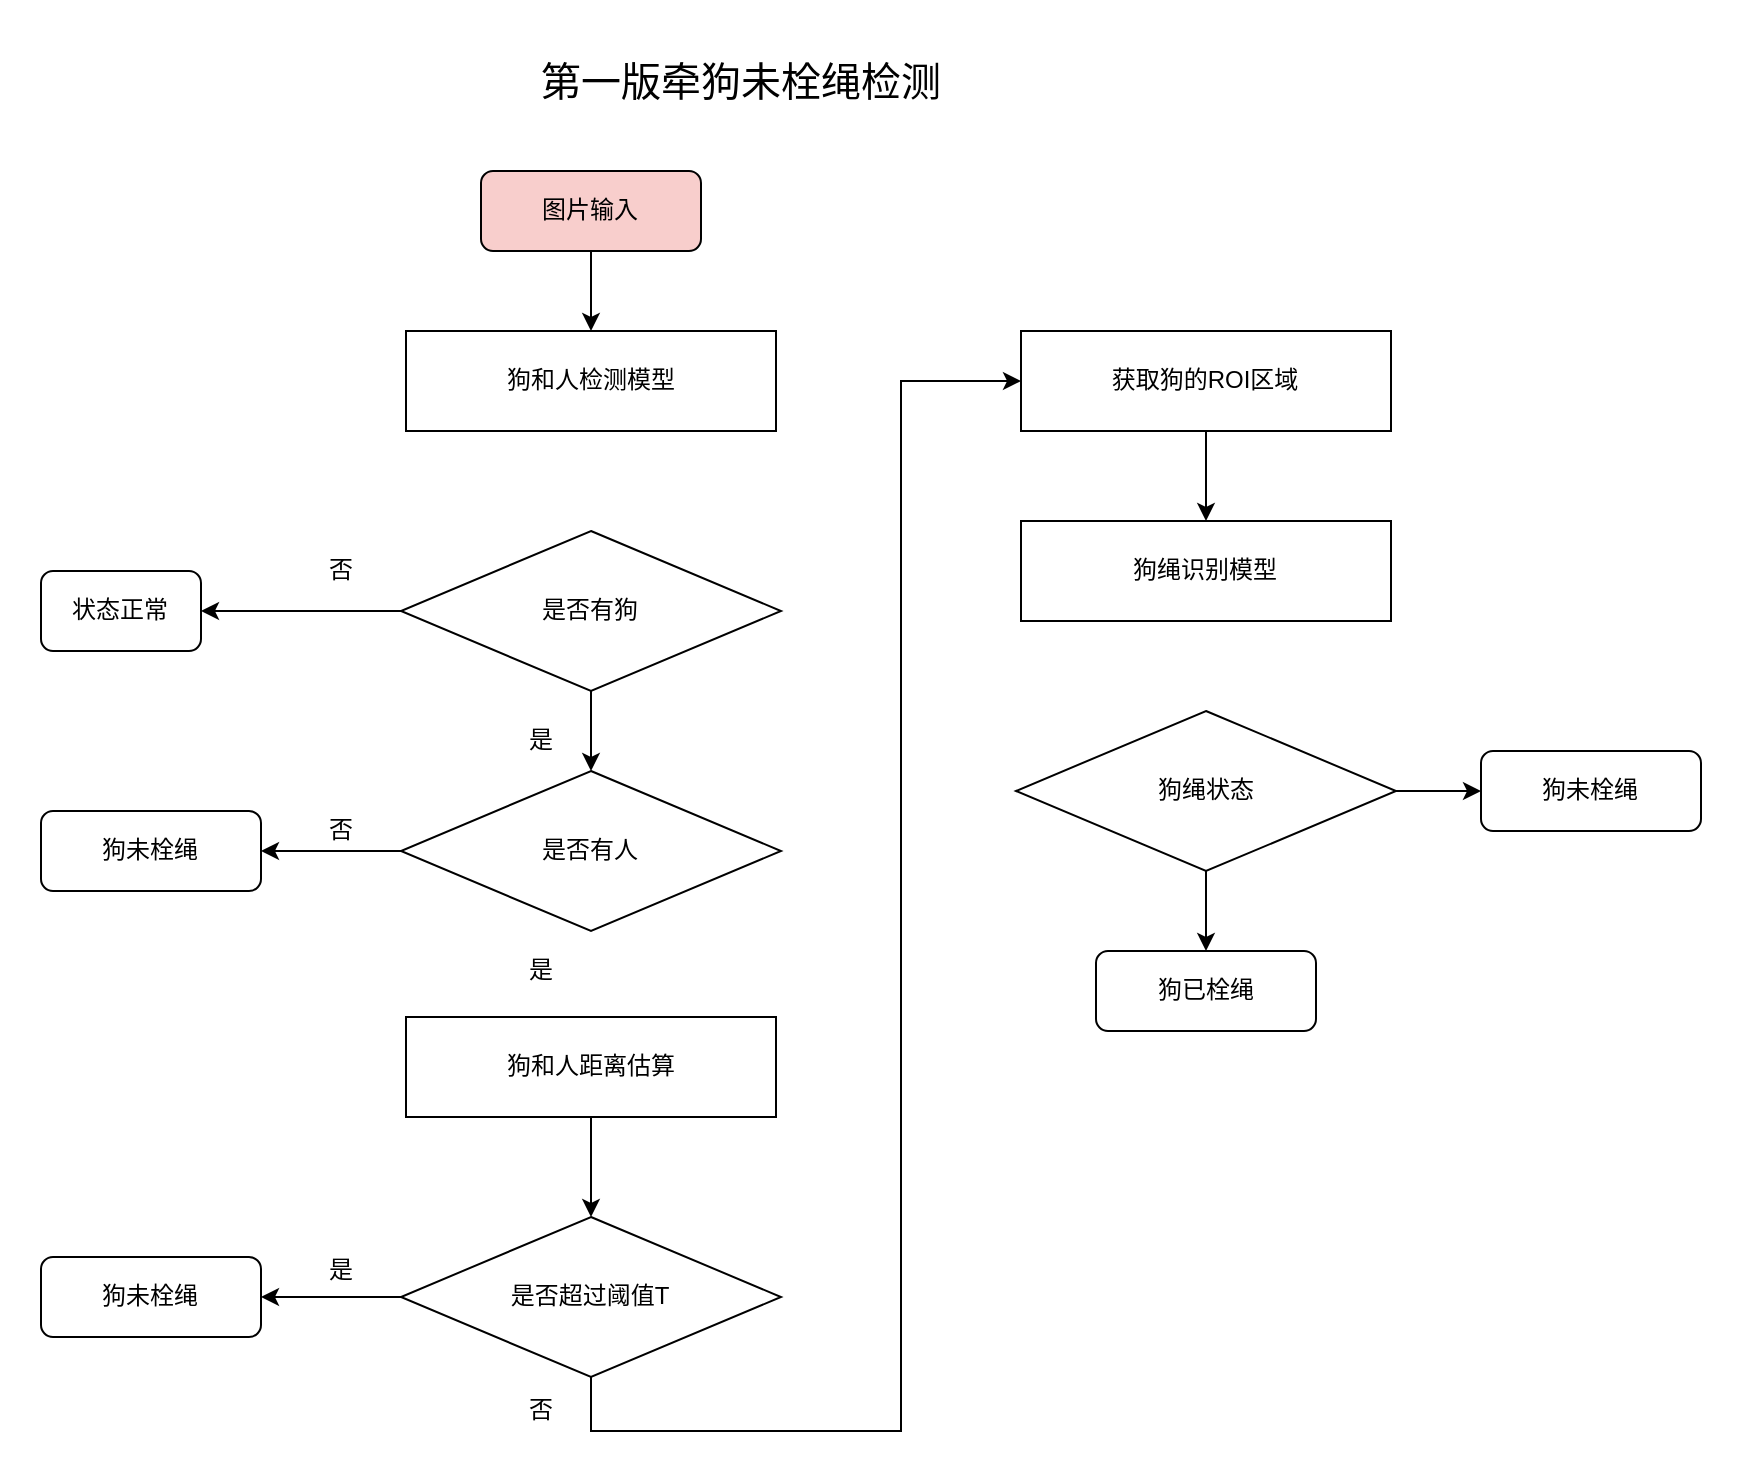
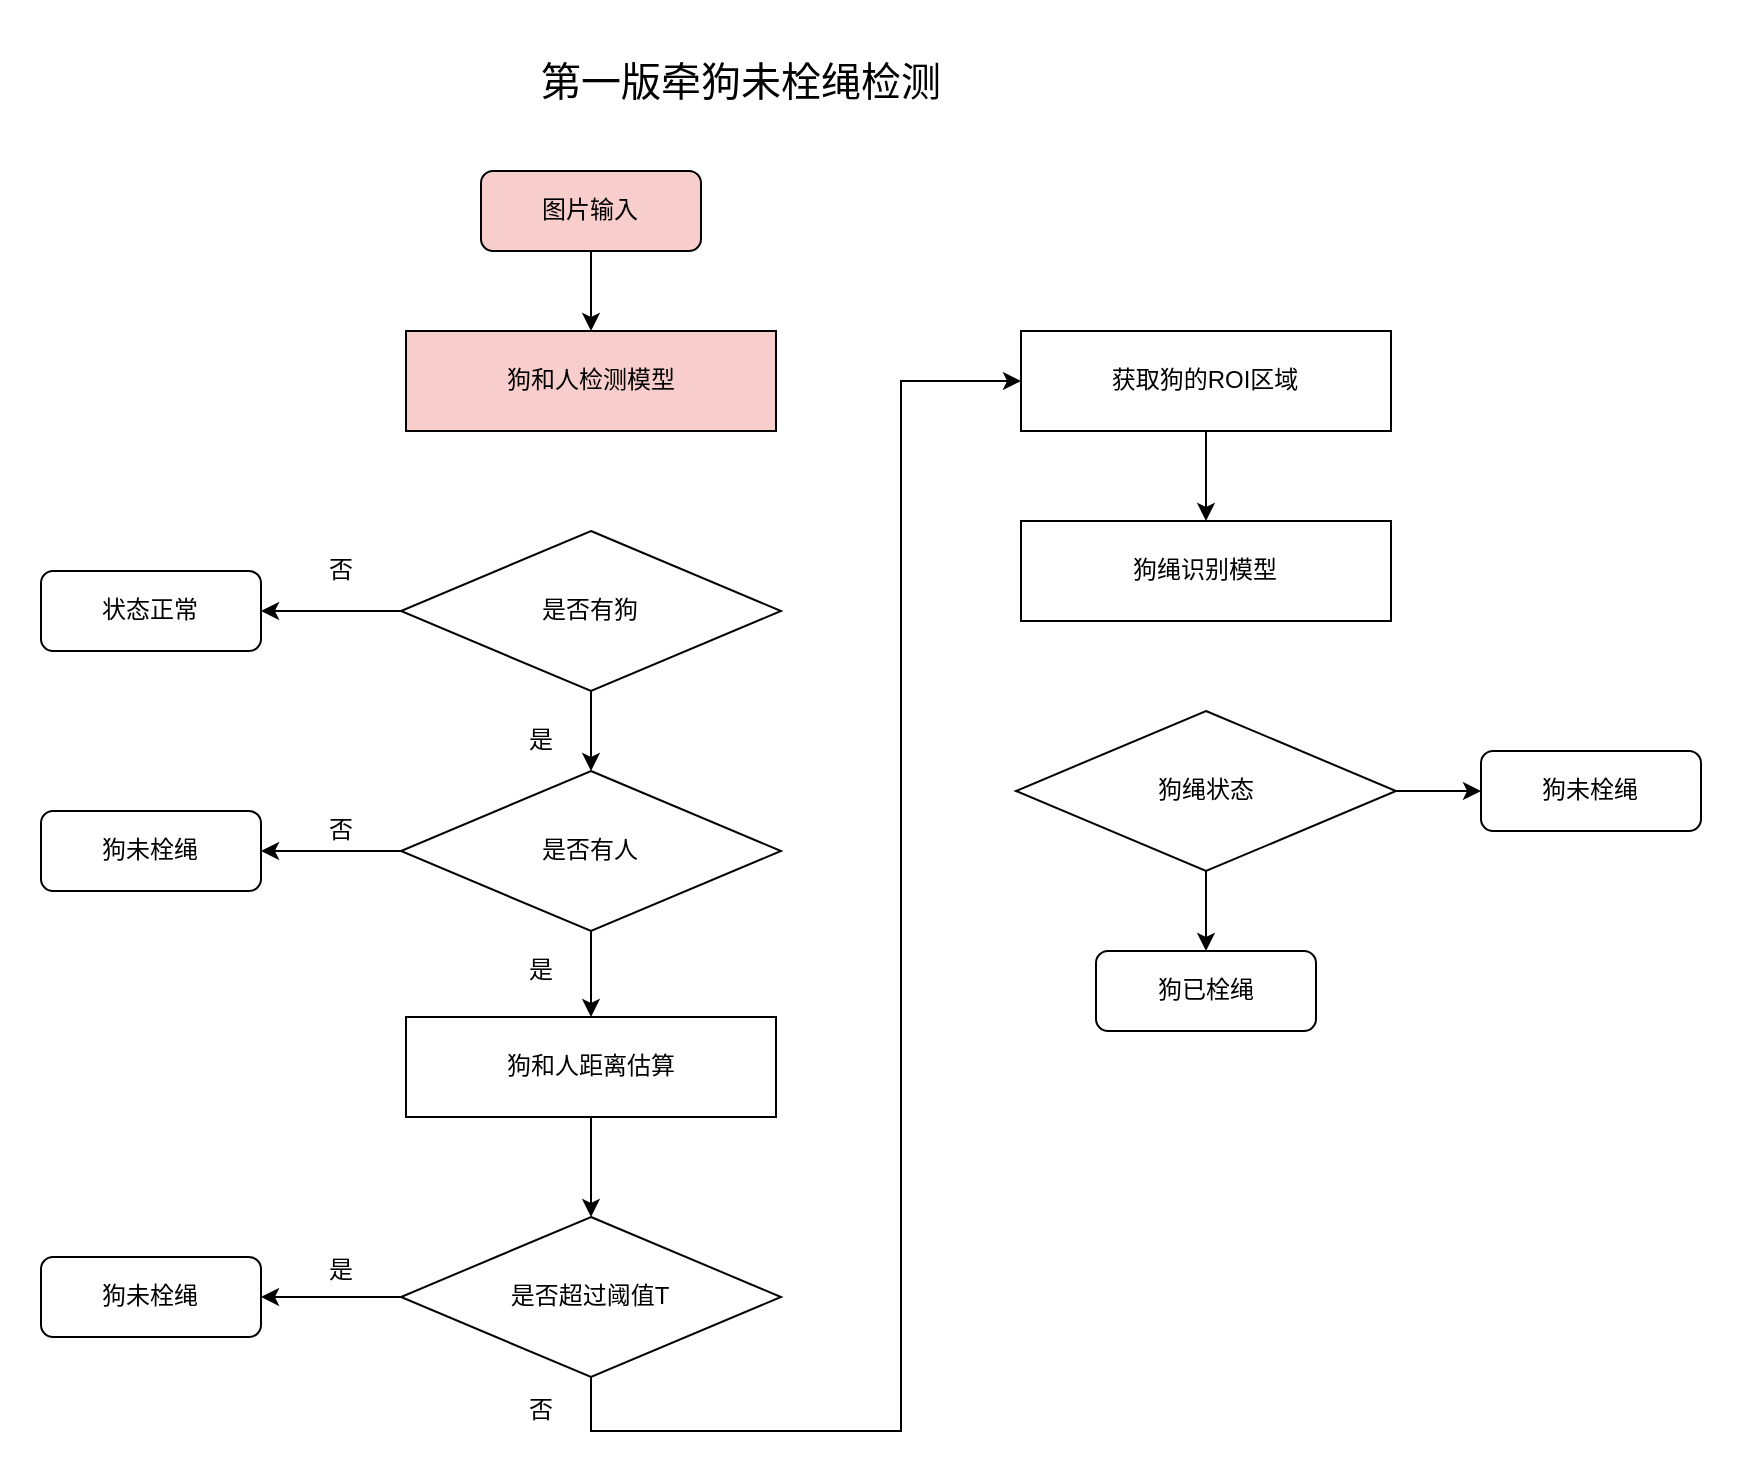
  <mxCell id="0" />
  <mxCell id="1" parent="0" />
  <mxCell id="2" value="" style="edgeStyle=orthogonalEdgeStyle;rounded=0;orthogonalLoop=1;jettySize=auto;html=1;" edge="1" parent="1" source="3" target="4"><mxGeometry relative="1" as="geometry" /></mxCell>
  <mxCell id="3" value="图片输入" style="rounded=1;whiteSpace=wrap;html=1;fillColor=#f8cecc;" vertex="1" parent="1"><mxGeometry x="240" y="85" width="110" height="40" as="geometry" /></mxCell>
- <mxCell id="4" value="狗和人检测模型" style="rounded=0;whiteSpace=wrap;html=1;" vertex="1" parent="1"><mxGeometry x="202.5" y="165" width="185" height="50" as="geometry" /></mxCell>
+ <mxCell id="4" value="狗和人检测模型" style="rounded=0;whiteSpace=wrap;html=1;fillColor=#f8cecc;" vertex="1" parent="1"><mxGeometry x="202.5" y="165" width="185" height="50" as="geometry" /></mxCell>
  <mxCell id="5" value="" style="edgeStyle=orthogonalEdgeStyle;rounded=0;orthogonalLoop=1;jettySize=auto;html=1;" edge="1" parent="1" source="7" target="8"><mxGeometry relative="1" as="geometry" /></mxCell>
  <mxCell id="6" value="" style="edgeStyle=orthogonalEdgeStyle;rounded=0;orthogonalLoop=1;jettySize=auto;html=1;" edge="1" parent="1" source="7" target="12"><mxGeometry relative="1" as="geometry" /></mxCell>
  <mxCell id="7" value="是否有狗" style="rhombus;whiteSpace=wrap;html=1;" vertex="1" parent="1"><mxGeometry x="200" y="265" width="190" height="80" as="geometry" /></mxCell>
- <mxCell id="8" value="状态正常" style="rounded=1;whiteSpace=wrap;html=1;" vertex="1" parent="1"><mxGeometry x="20" y="285" width="80" height="40" as="geometry" /></mxCell>
+ <mxCell id="8" value="状态正常" style="rounded=1;whiteSpace=wrap;html=1;" vertex="1" parent="1"><mxGeometry x="20" y="285" width="110" height="40" as="geometry" /></mxCell>
  <mxCell id="9" value="否" style="text;html=1;align=center;verticalAlign=middle;resizable=0;points=[];autosize=1;strokeColor=none;fillColor=none;" vertex="1" parent="1"><mxGeometry x="150" y="270" width="40" height="30" as="geometry" /></mxCell>
  <mxCell id="10" value="" style="edgeStyle=orthogonalEdgeStyle;rounded=0;orthogonalLoop=1;jettySize=auto;html=1;" edge="1" parent="1" source="12" target="13"><mxGeometry relative="1" as="geometry" /></mxCell>
+ <mxCell id="11" value="" style="edgeStyle=orthogonalEdgeStyle;rounded=0;orthogonalLoop=1;jettySize=auto;html=1;" edge="1" parent="1" source="12" target="17"><mxGeometry relative="1" as="geometry" /></mxCell>
  <mxCell id="12" value="是否有人" style="rhombus;whiteSpace=wrap;html=1;" vertex="1" parent="1"><mxGeometry x="200" y="385" width="190" height="80" as="geometry" /></mxCell>
  <mxCell id="13" value="狗未栓绳" style="rounded=1;whiteSpace=wrap;html=1;" vertex="1" parent="1"><mxGeometry x="20" y="405" width="110" height="40" as="geometry" /></mxCell>
  <mxCell id="14" value="否" style="text;html=1;align=center;verticalAlign=middle;resizable=0;points=[];autosize=1;strokeColor=none;fillColor=none;" vertex="1" parent="1"><mxGeometry x="150" y="400" width="40" height="30" as="geometry" /></mxCell>
  <mxCell id="15" value="是" style="text;html=1;align=center;verticalAlign=middle;resizable=0;points=[];autosize=1;strokeColor=none;fillColor=none;" vertex="1" parent="1"><mxGeometry x="250" y="355" width="40" height="30" as="geometry" /></mxCell>
  <mxCell id="16" value="" style="edgeStyle=orthogonalEdgeStyle;rounded=0;orthogonalLoop=1;jettySize=auto;html=1;" edge="1" parent="1" source="17" target="21"><mxGeometry relative="1" as="geometry" /></mxCell>
  <mxCell id="17" value="狗和人距离估算" style="rounded=0;whiteSpace=wrap;html=1;" vertex="1" parent="1"><mxGeometry x="202.5" y="508" width="185" height="50" as="geometry" /></mxCell>
  <mxCell id="18" value="是" style="text;html=1;align=center;verticalAlign=middle;resizable=0;points=[];autosize=1;strokeColor=none;fillColor=none;" vertex="1" parent="1"><mxGeometry x="250" y="470" width="40" height="30" as="geometry" /></mxCell>
  <mxCell id="19" value="" style="edgeStyle=orthogonalEdgeStyle;rounded=0;orthogonalLoop=1;jettySize=auto;html=1;" edge="1" parent="1" source="21" target="22"><mxGeometry relative="1" as="geometry" /></mxCell>
  <mxCell id="20" style="edgeStyle=orthogonalEdgeStyle;rounded=0;orthogonalLoop=1;jettySize=auto;html=1;entryX=0;entryY=0.5;entryDx=0;entryDy=0;exitX=0.5;exitY=1;exitDx=0;exitDy=0;" edge="1" parent="1" source="21" target="25"><mxGeometry relative="1" as="geometry"><Array as="points"><mxPoint x="295" y="715" /><mxPoint x="450" y="715" /><mxPoint x="450" y="190" /></Array></mxGeometry></mxCell>
  <mxCell id="21" value="是否超过阈值T" style="rhombus;whiteSpace=wrap;html=1;" vertex="1" parent="1"><mxGeometry x="200" y="608" width="190" height="80" as="geometry" /></mxCell>
  <mxCell id="22" value="狗未栓绳" style="rounded=1;whiteSpace=wrap;html=1;" vertex="1" parent="1"><mxGeometry x="20" y="628" width="110" height="40" as="geometry" /></mxCell>
  <mxCell id="23" value="是" style="text;html=1;align=center;verticalAlign=middle;resizable=0;points=[];autosize=1;strokeColor=none;fillColor=none;" vertex="1" parent="1"><mxGeometry x="150" y="620" width="40" height="30" as="geometry" /></mxCell>
  <mxCell id="24" value="" style="edgeStyle=orthogonalEdgeStyle;rounded=0;orthogonalLoop=1;jettySize=auto;html=1;" edge="1" parent="1" source="25" target="27"><mxGeometry relative="1" as="geometry" /></mxCell>
  <mxCell id="25" value="获取狗的ROI区域" style="rounded=0;whiteSpace=wrap;html=1;" vertex="1" parent="1"><mxGeometry x="510" y="165" width="185" height="50" as="geometry" /></mxCell>
  <mxCell id="26" value="否" style="text;html=1;align=center;verticalAlign=middle;resizable=0;points=[];autosize=1;strokeColor=none;fillColor=none;" vertex="1" parent="1"><mxGeometry x="250" y="690" width="40" height="30" as="geometry" /></mxCell>
  <mxCell id="27" value="狗绳识别模型" style="rounded=0;whiteSpace=wrap;html=1;" vertex="1" parent="1"><mxGeometry x="510" y="260" width="185" height="50" as="geometry" /></mxCell>
  <mxCell id="28" value="狗未栓绳" style="rounded=1;whiteSpace=wrap;html=1;" vertex="1" parent="1"><mxGeometry x="740" y="375" width="110" height="40" as="geometry" /></mxCell>
  <mxCell id="29" value="" style="edgeStyle=orthogonalEdgeStyle;rounded=0;orthogonalLoop=1;jettySize=auto;html=1;" edge="1" parent="1" source="31" target="28"><mxGeometry relative="1" as="geometry" /></mxCell>
  <mxCell id="30" value="" style="edgeStyle=orthogonalEdgeStyle;rounded=0;orthogonalLoop=1;jettySize=auto;html=1;" edge="1" parent="1" source="31" target="32"><mxGeometry relative="1" as="geometry" /></mxCell>
  <mxCell id="31" value="狗绳状态" style="rhombus;whiteSpace=wrap;html=1;" vertex="1" parent="1"><mxGeometry x="507.5" y="355" width="190" height="80" as="geometry" /></mxCell>
  <mxCell id="32" value="狗已栓绳" style="rounded=1;whiteSpace=wrap;html=1;" vertex="1" parent="1"><mxGeometry x="547.5" y="475" width="110" height="40" as="geometry" /></mxCell>
  <mxCell id="33" value="第一版牵狗未栓绳检测" style="text;html=1;align=center;verticalAlign=middle;resizable=0;points=[];autosize=1;strokeColor=none;fillColor=none;fontSize=20;" vertex="1" parent="1"><mxGeometry x="260" y="20" width="220" height="40" as="geometry" /></mxCell>
